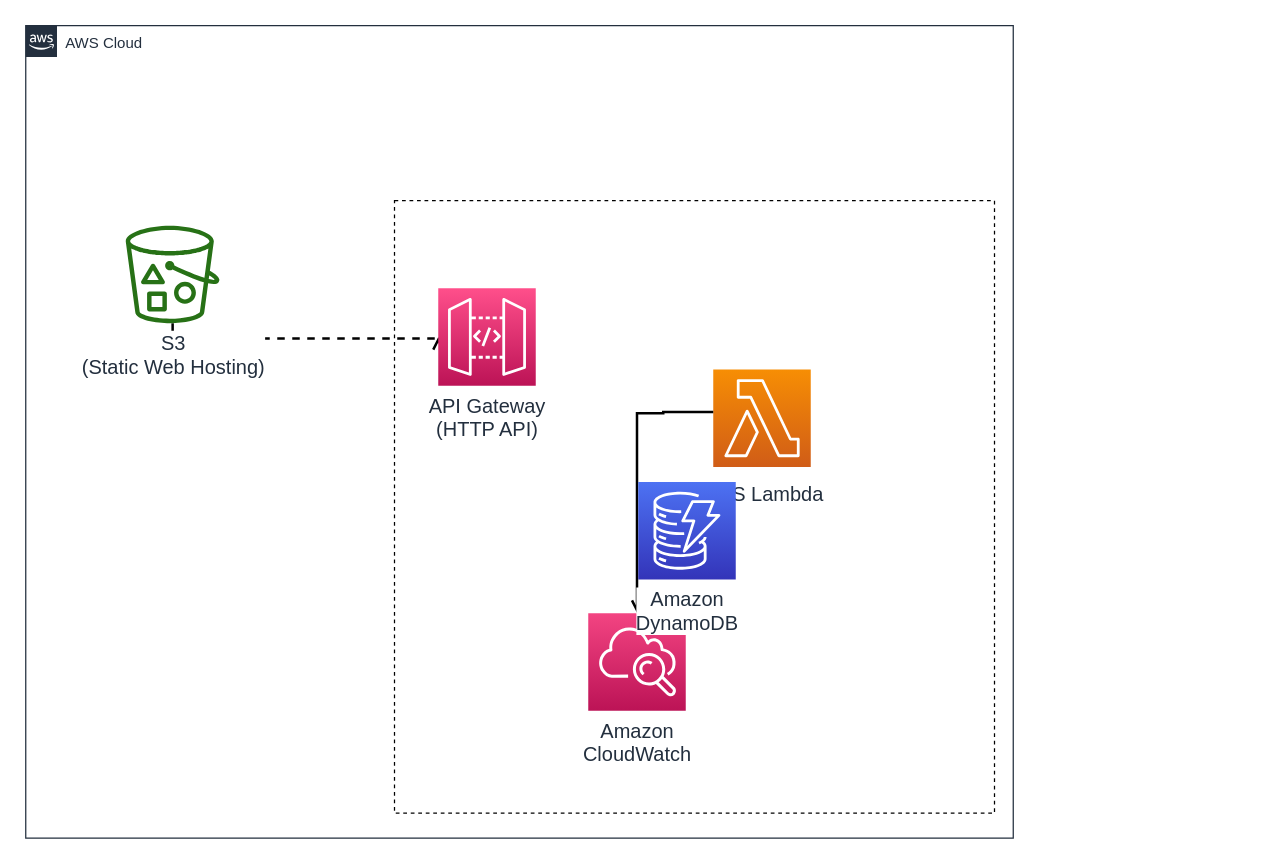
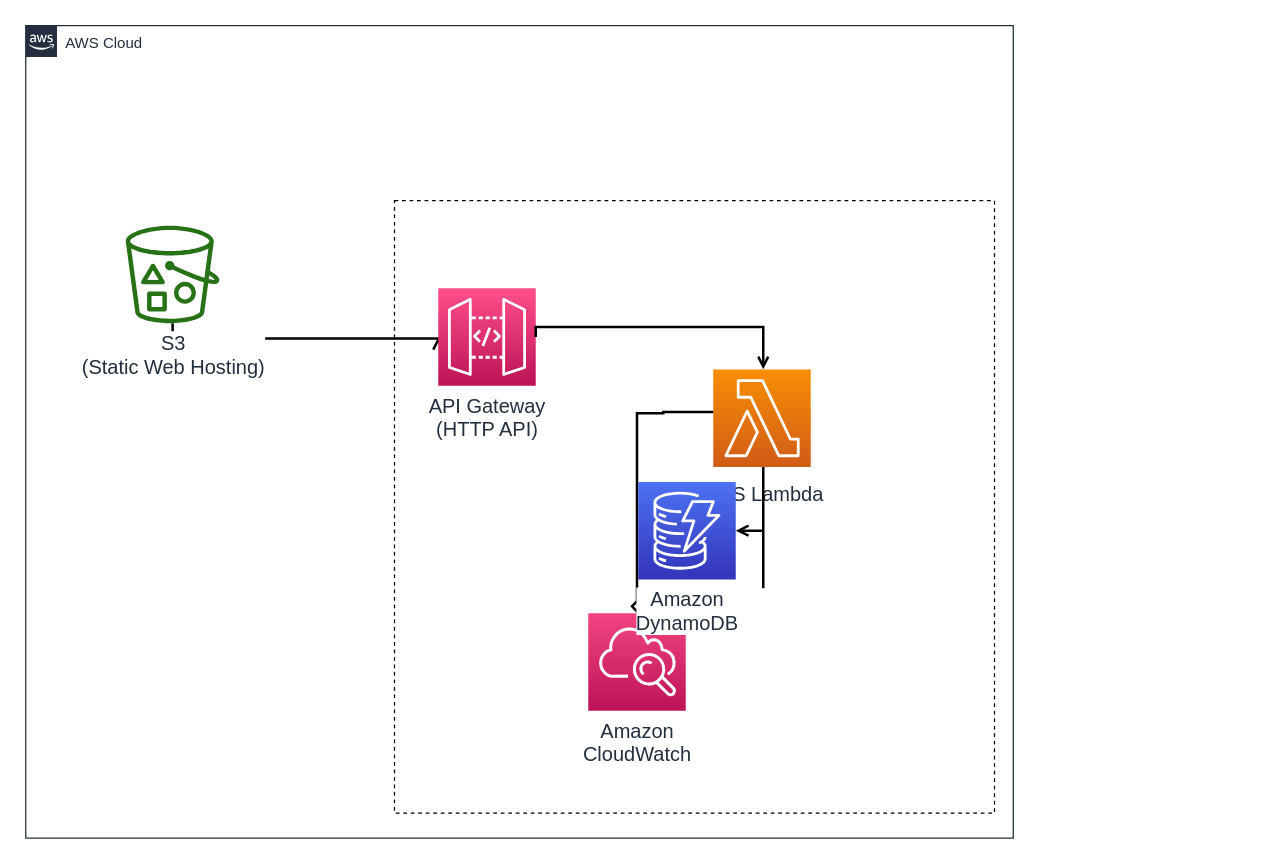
  <mxCell id="0" />
  <mxCell id="1" parent="0" />
  <mxCell id="2" value="AWS Cloud" style="points=[[0,0],[0.25,0],[0.5,0],[0.75,0],[1,0],[1,0.25],[1,0.5],[1,0.75],[1,1],[0.75,1],[0.5,1],[0.25,1],[0,1],[0,0.75],[0,0.5],[0,0.25]];outlineConnect=0;gradientColor=none;html=1;whiteSpace=wrap;fontSize=12;fontStyle=0;shape=mxgraph.aws4.group;grIcon=mxgraph.aws4.group_aws_cloud_alt;strokeColor=#232F3E;fillColor=none;verticalAlign=top;align=left;spacingLeft=30;fontColor=#232F3E;dashed=0;labelBackgroundColor=#ffffff;container=1;pointerEvents=0;collapsible=0;recursiveResize=0;" parent="1" vertex="1"><mxGeometry x="20" y="20" width="790" height="650" as="geometry" /></mxCell>
- <mxCell id="3" value="" style="edgeStyle=orthogonalEdgeStyle;rounded=0;orthogonalLoop=1;jettySize=auto;html=1;endArrow=open;endFill=0;strokeWidth=2;verticalAlign=middle;entryX=0;entryY=0.5;entryDx=0;entryDy=0;entryPerimeter=0;dashed=1;" parent="2" source="4" target="11" edge="1"><mxGeometry relative="1" as="geometry"><Array as="points"><mxPoint x="190" y="250.25" /><mxPoint x="190" y="250.25" /></Array><mxPoint x="320" y="229.25" as="targetPoint" /></mxGeometry></mxCell>
+ <mxCell id="3" value="" style="edgeStyle=orthogonalEdgeStyle;rounded=0;orthogonalLoop=1;jettySize=auto;html=1;endArrow=open;endFill=0;strokeWidth=2;verticalAlign=middle;entryX=0;entryY=0.5;entryDx=0;entryDy=0;entryPerimeter=0;" parent="2" source="4" target="11" edge="1"><mxGeometry relative="1" as="geometry"><Array as="points"><mxPoint x="190" y="250.25" /><mxPoint x="190" y="250.25" /></Array><mxPoint x="320" y="229.25" as="targetPoint" /></mxGeometry></mxCell>
  <mxCell id="4" value="S3&lt;br style=&quot;font-size: 16px;&quot;&gt;(Static Web Hosting)&lt;br style=&quot;font-size: 16px;&quot;&gt;" style="outlineConnect=0;fontColor=#232F3E;gradientColor=none;fillColor=#277116;strokeColor=none;dashed=0;verticalLabelPosition=bottom;verticalAlign=top;align=center;html=1;fontSize=16;fontStyle=0;aspect=fixed;pointerEvents=1;shape=mxgraph.aws4.bucket_with_objects;labelBackgroundColor=#ffffff;" parent="2" vertex="1"><mxGeometry x="80" y="160" width="75" height="78" as="geometry" /></mxCell>
  <mxCell id="5" value="" style="rounded=0;whiteSpace=wrap;html=1;labelBackgroundColor=none;fillColor=none;dashed=1;container=1;pointerEvents=0;collapsible=0;recursiveResize=0;" parent="2" vertex="1"><mxGeometry x="295" y="140" width="480" height="490" as="geometry" /></mxCell>
  <mxCell id="6" value="Amazon&lt;br style=&quot;font-size: 16px;&quot;&gt;CloudWatch" style="outlineConnect=0;fontColor=#232F3E;gradientColor=#F34482;gradientDirection=north;fillColor=#BC1356;strokeColor=#ffffff;dashed=0;verticalLabelPosition=bottom;verticalAlign=top;align=center;html=1;fontSize=16;fontStyle=0;aspect=fixed;shape=mxgraph.aws4.resourceIcon;resIcon=mxgraph.aws4.cloudwatch;labelBackgroundColor=#ffffff;" parent="5" vertex="1"><mxGeometry x="155" y="330" width="78" height="78" as="geometry" /></mxCell>
  <mxCell id="7" value="AWS Lambda" style="outlineConnect=0;fontColor=#232F3E;gradientColor=#F78E04;gradientDirection=north;fillColor=#D05C17;strokeColor=#ffffff;dashed=0;verticalLabelPosition=bottom;verticalAlign=top;align=center;html=1;fontSize=16;fontStyle=0;aspect=fixed;shape=mxgraph.aws4.resourceIcon;resIcon=mxgraph.aws4.lambda;labelBackgroundColor=#ffffff;spacingTop=6;" parent="5" vertex="1"><mxGeometry x="255" y="135" width="78" height="78" as="geometry" /></mxCell>
- <mxCell id="8" value="" style="edgeStyle=orthogonalEdgeStyle;rounded=0;orthogonalLoop=1;jettySize=auto;html=1;endArrow=open;endFill=0;strokeWidth=2;" parent="5" source="7" target="6" edge="1"><mxGeometry relative="1" as="geometry"><mxPoint x="255" y="109.0" as="targetPoint" /><Array as="points"><mxPoint x="215" y="169" /><mxPoint x="134" y="170" /></Array></mxGeometry></mxCell>
+ <mxCell id="8" value="" style="edgeStyle=orthogonalEdgeStyle;rounded=0;orthogonalLoop=1;jettySize=auto;html=1;endArrow=diamond;endFill=0;strokeWidth=2;" parent="5" source="7" target="6" edge="1"><mxGeometry relative="1" as="geometry"><mxPoint x="255" y="109.0" as="targetPoint" /><Array as="points"><mxPoint x="215" y="169" /><mxPoint x="134" y="170" /></Array></mxGeometry></mxCell>
  <mxCell id="9" value="Amazon&lt;br style=&quot;font-size: 16px;&quot;&gt;DynamoDB" style="outlineConnect=0;fontColor=#232F3E;gradientColor=#4D72F3;gradientDirection=north;fillColor=#3334B9;strokeColor=#ffffff;dashed=0;verticalLabelPosition=bottom;verticalAlign=top;align=center;html=1;fontSize=16;fontStyle=0;aspect=fixed;shape=mxgraph.aws4.resourceIcon;resIcon=mxgraph.aws4.dynamodb;labelBackgroundColor=#ffffff;" parent="5" vertex="1"><mxGeometry x="195" y="225" width="78" height="78" as="geometry" /></mxCell>
+ <mxCell id="10" value="" style="edgeStyle=orthogonalEdgeStyle;rounded=0;orthogonalLoop=1;jettySize=auto;html=1;endArrow=open;endFill=0;strokeWidth=2;" edge="1" parent="5" source="7" target="9"><mxGeometry relative="1" as="geometry"><mxPoint x="326" y="260" as="sourcePoint" /><mxPoint x="205.0" y="281" as="targetPoint" /><Array as="points"><mxPoint x="295" y="310" /><mxPoint x="295" y="310" /></Array></mxGeometry></mxCell>
  <mxCell id="11" value="API Gateway&lt;br&gt;(HTTP API)" style="sketch=0;points=[[0,0,0],[0.25,0,0],[0.5,0,0],[0.75,0,0],[1,0,0],[0,1,0],[0.25,1,0],[0.5,1,0],[0.75,1,0],[1,1,0],[0,0.25,0],[0,0.5,0],[0,0.75,0],[1,0.25,0],[1,0.5,0],[1,0.75,0]];outlineConnect=0;fontColor=#232F3E;gradientColor=#FF4F8B;gradientDirection=north;fillColor=#BC1356;strokeColor=#ffffff;dashed=0;verticalLabelPosition=bottom;verticalAlign=top;align=center;html=1;fontSize=16;fontStyle=0;aspect=fixed;shape=mxgraph.aws4.resourceIcon;resIcon=mxgraph.aws4.api_gateway;" vertex="1" parent="5"><mxGeometry x="35" y="70" width="78" height="78" as="geometry" /></mxCell>
+ <mxCell id="12" value="" style="edgeStyle=orthogonalEdgeStyle;rounded=0;orthogonalLoop=1;jettySize=auto;html=1;endArrow=open;endFill=0;strokeWidth=2;exitX=1;exitY=0.5;exitDx=0;exitDy=0;exitPerimeter=0;" edge="1" parent="5" source="11" target="7"><mxGeometry relative="1" as="geometry"><Array as="points"><mxPoint x="113" y="101" /><mxPoint x="295" y="101" /></Array><mxPoint x="173.002" y="101.0" as="sourcePoint" /><mxPoint x="348.01" y="100.0" as="targetPoint" /></mxGeometry></mxCell>
  <mxCell id="13" value="" style="edgeStyle=orthogonalEdgeStyle;rounded=0;orthogonalLoop=1;jettySize=auto;html=1;endArrow=open;endFill=0;strokeWidth=2;" parent="1" edge="1"><mxGeometry relative="1" as="geometry"><mxPoint x="648" y="289" as="sourcePoint" /></mxGeometry></mxCell>
  <mxCell id="14" value="" style="edgeStyle=orthogonalEdgeStyle;rounded=0;orthogonalLoop=1;jettySize=auto;html=1;endArrow=open;endFill=0;strokeWidth=2;" parent="1" edge="1"><mxGeometry relative="1" as="geometry"><mxPoint x="988.5" y="289" as="sourcePoint" /></mxGeometry></mxCell>
